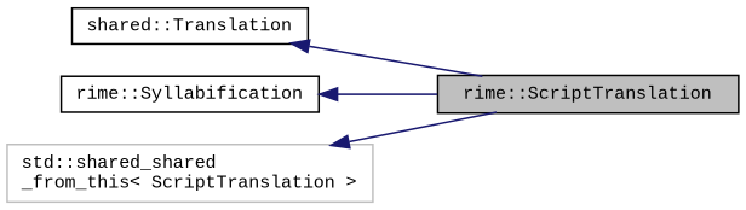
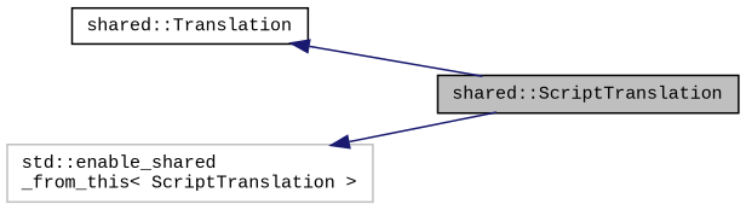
  digraph {
    fontname="Liberation Mono"
    rankdir=LR
    node [color=black fillcolor=white fontname="Liberation Mono" fontsize=10 shape=record style=filled]
    edge [color=midnightblue dir=back fontname="Liberation Mono" fontsize=10 labelfontname=Helvetica labelfontsize=10 style=solid]
-   n1 [fillcolor=grey75 fontcolor=black height=0.2 label="rime::ScriptTranslation" width=0.4]
+   n1 [fillcolor=grey75 fontcolor=black height=0.2 label="shared::ScriptTranslation" width=0.4]
    n2 [height=0.2 label="shared::Translation" width=0.4]
-   n3 [height=0.2 label="rime::Syllabification" width=0.4]
-   n4 [color=grey75 height=0.2 label="std::shared_shared\l_from_this\< ScriptTranslation \>" width=0.4]
+   n4 [color=grey75 height=0.2 label="std::enable_shared\l_from_this\< ScriptTranslation \>" width=0.4]
    n2 -> n1
-   n3 -> n1
    n4 -> n1
  }
